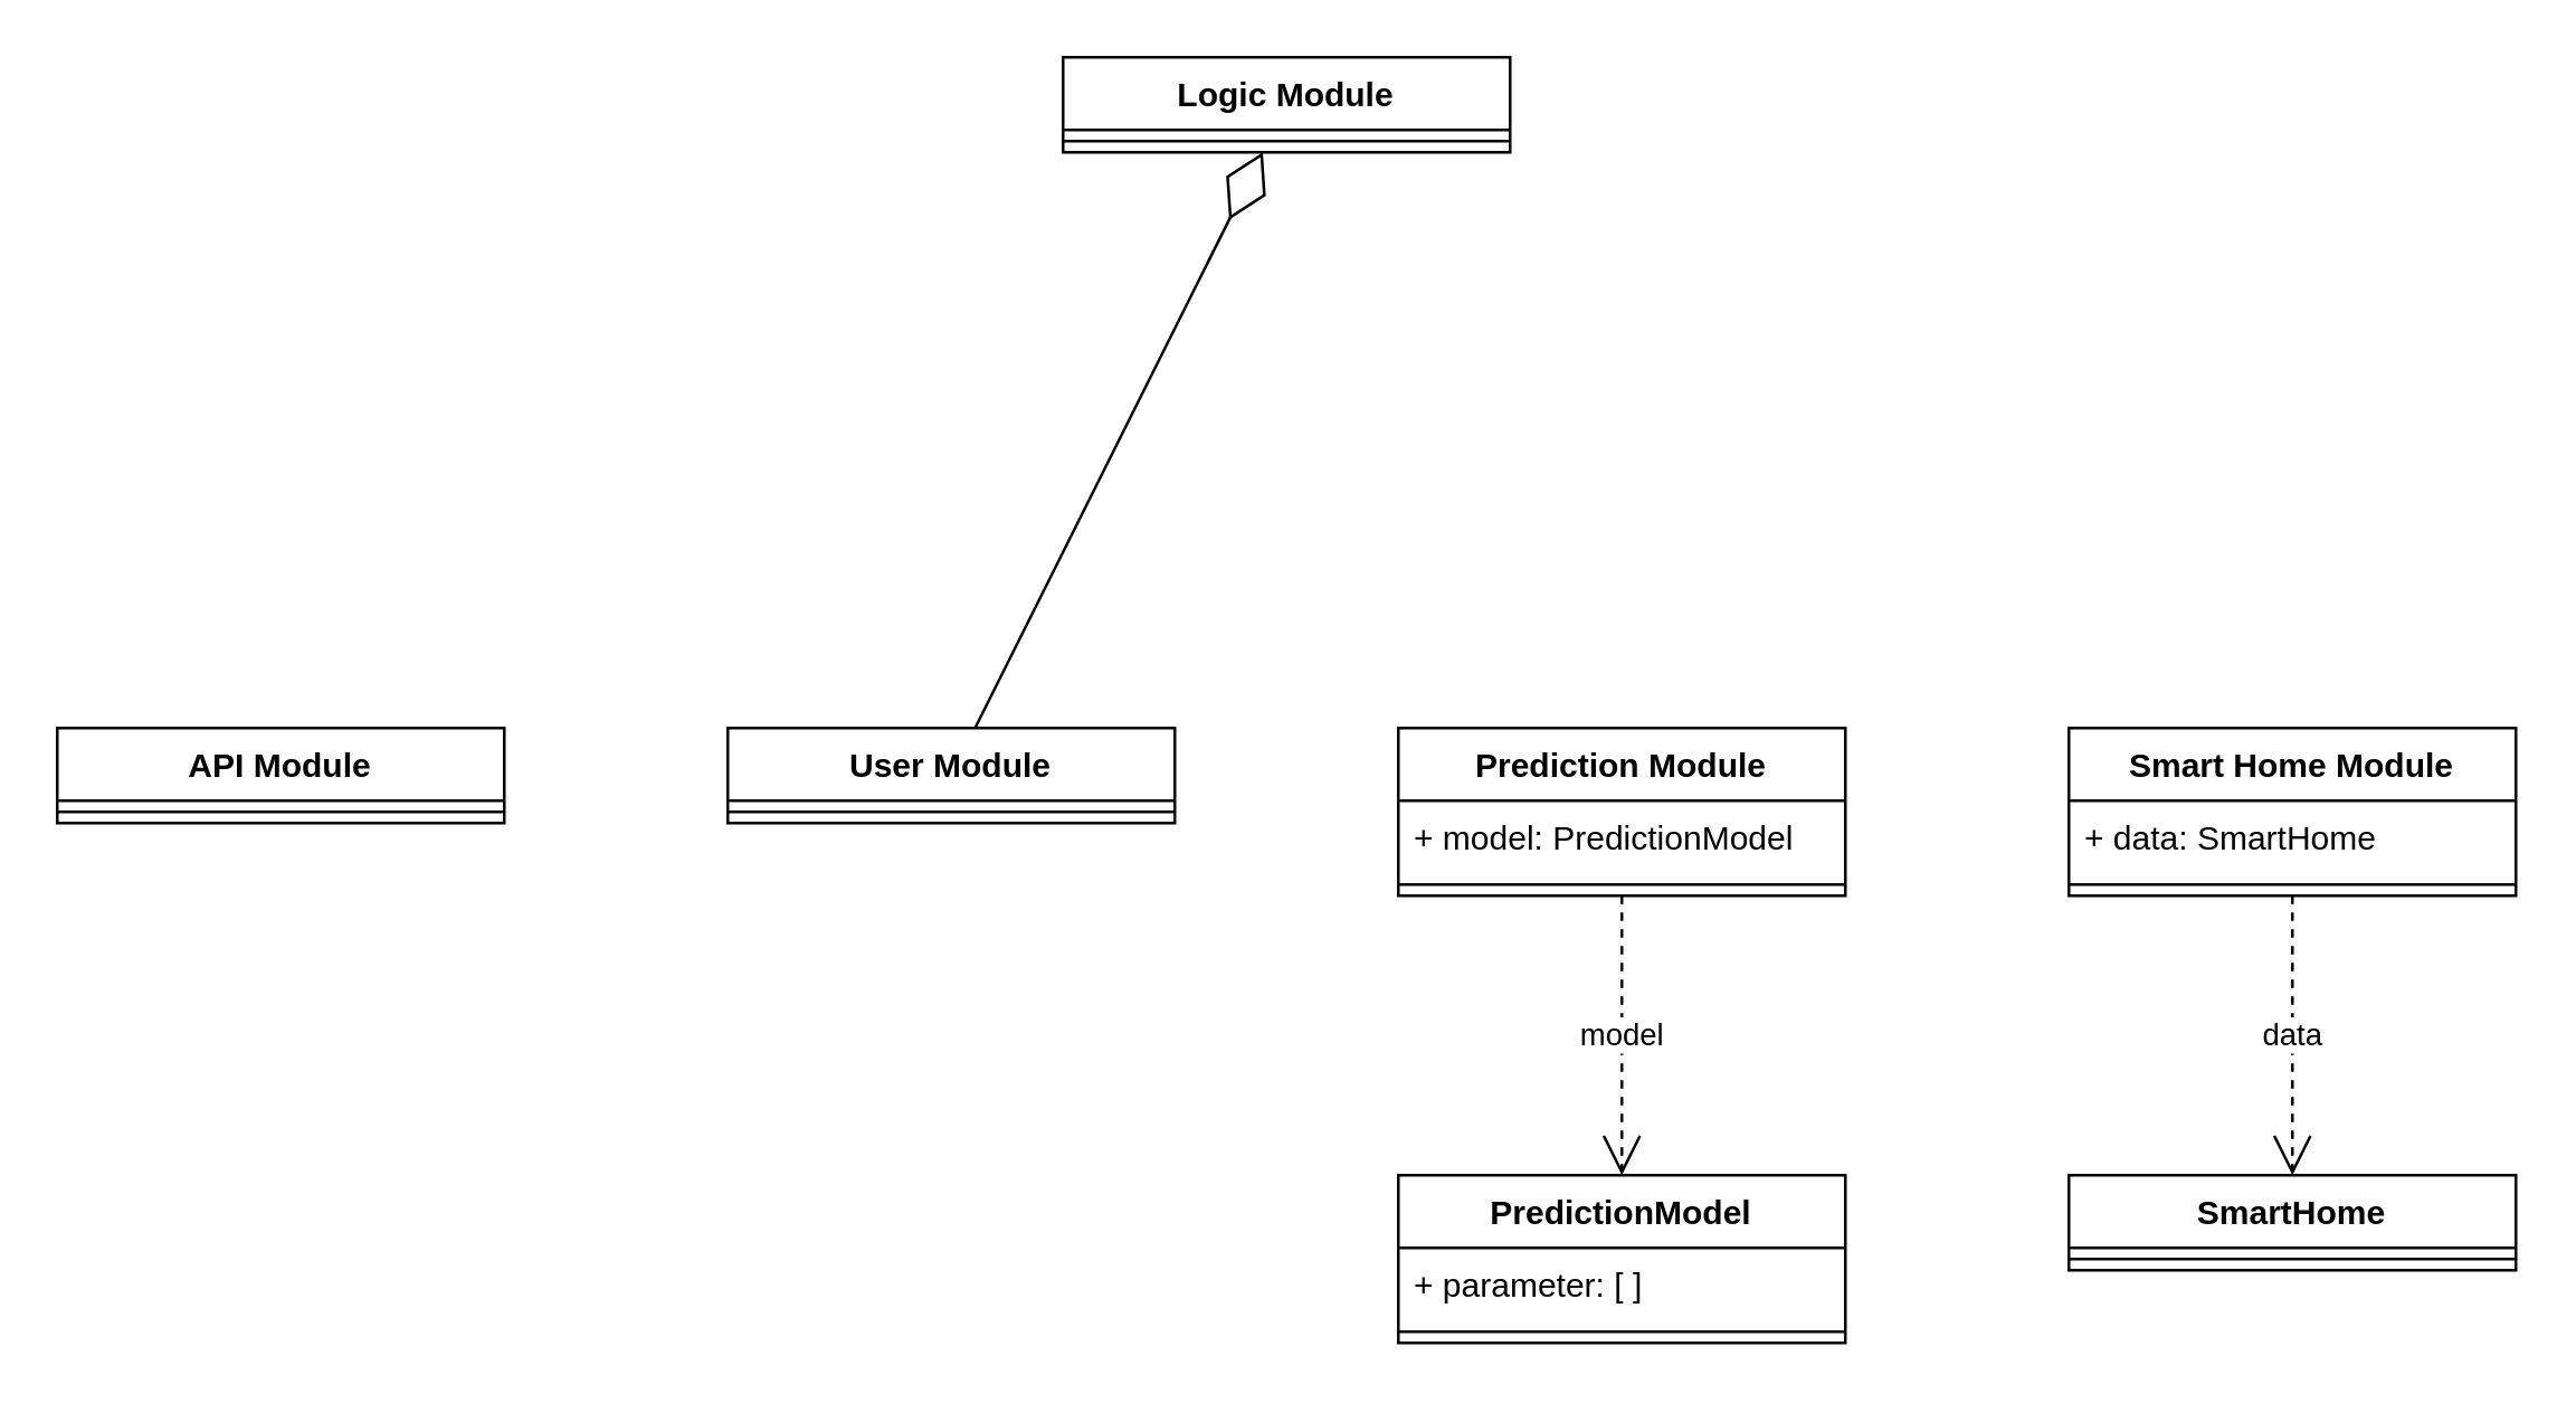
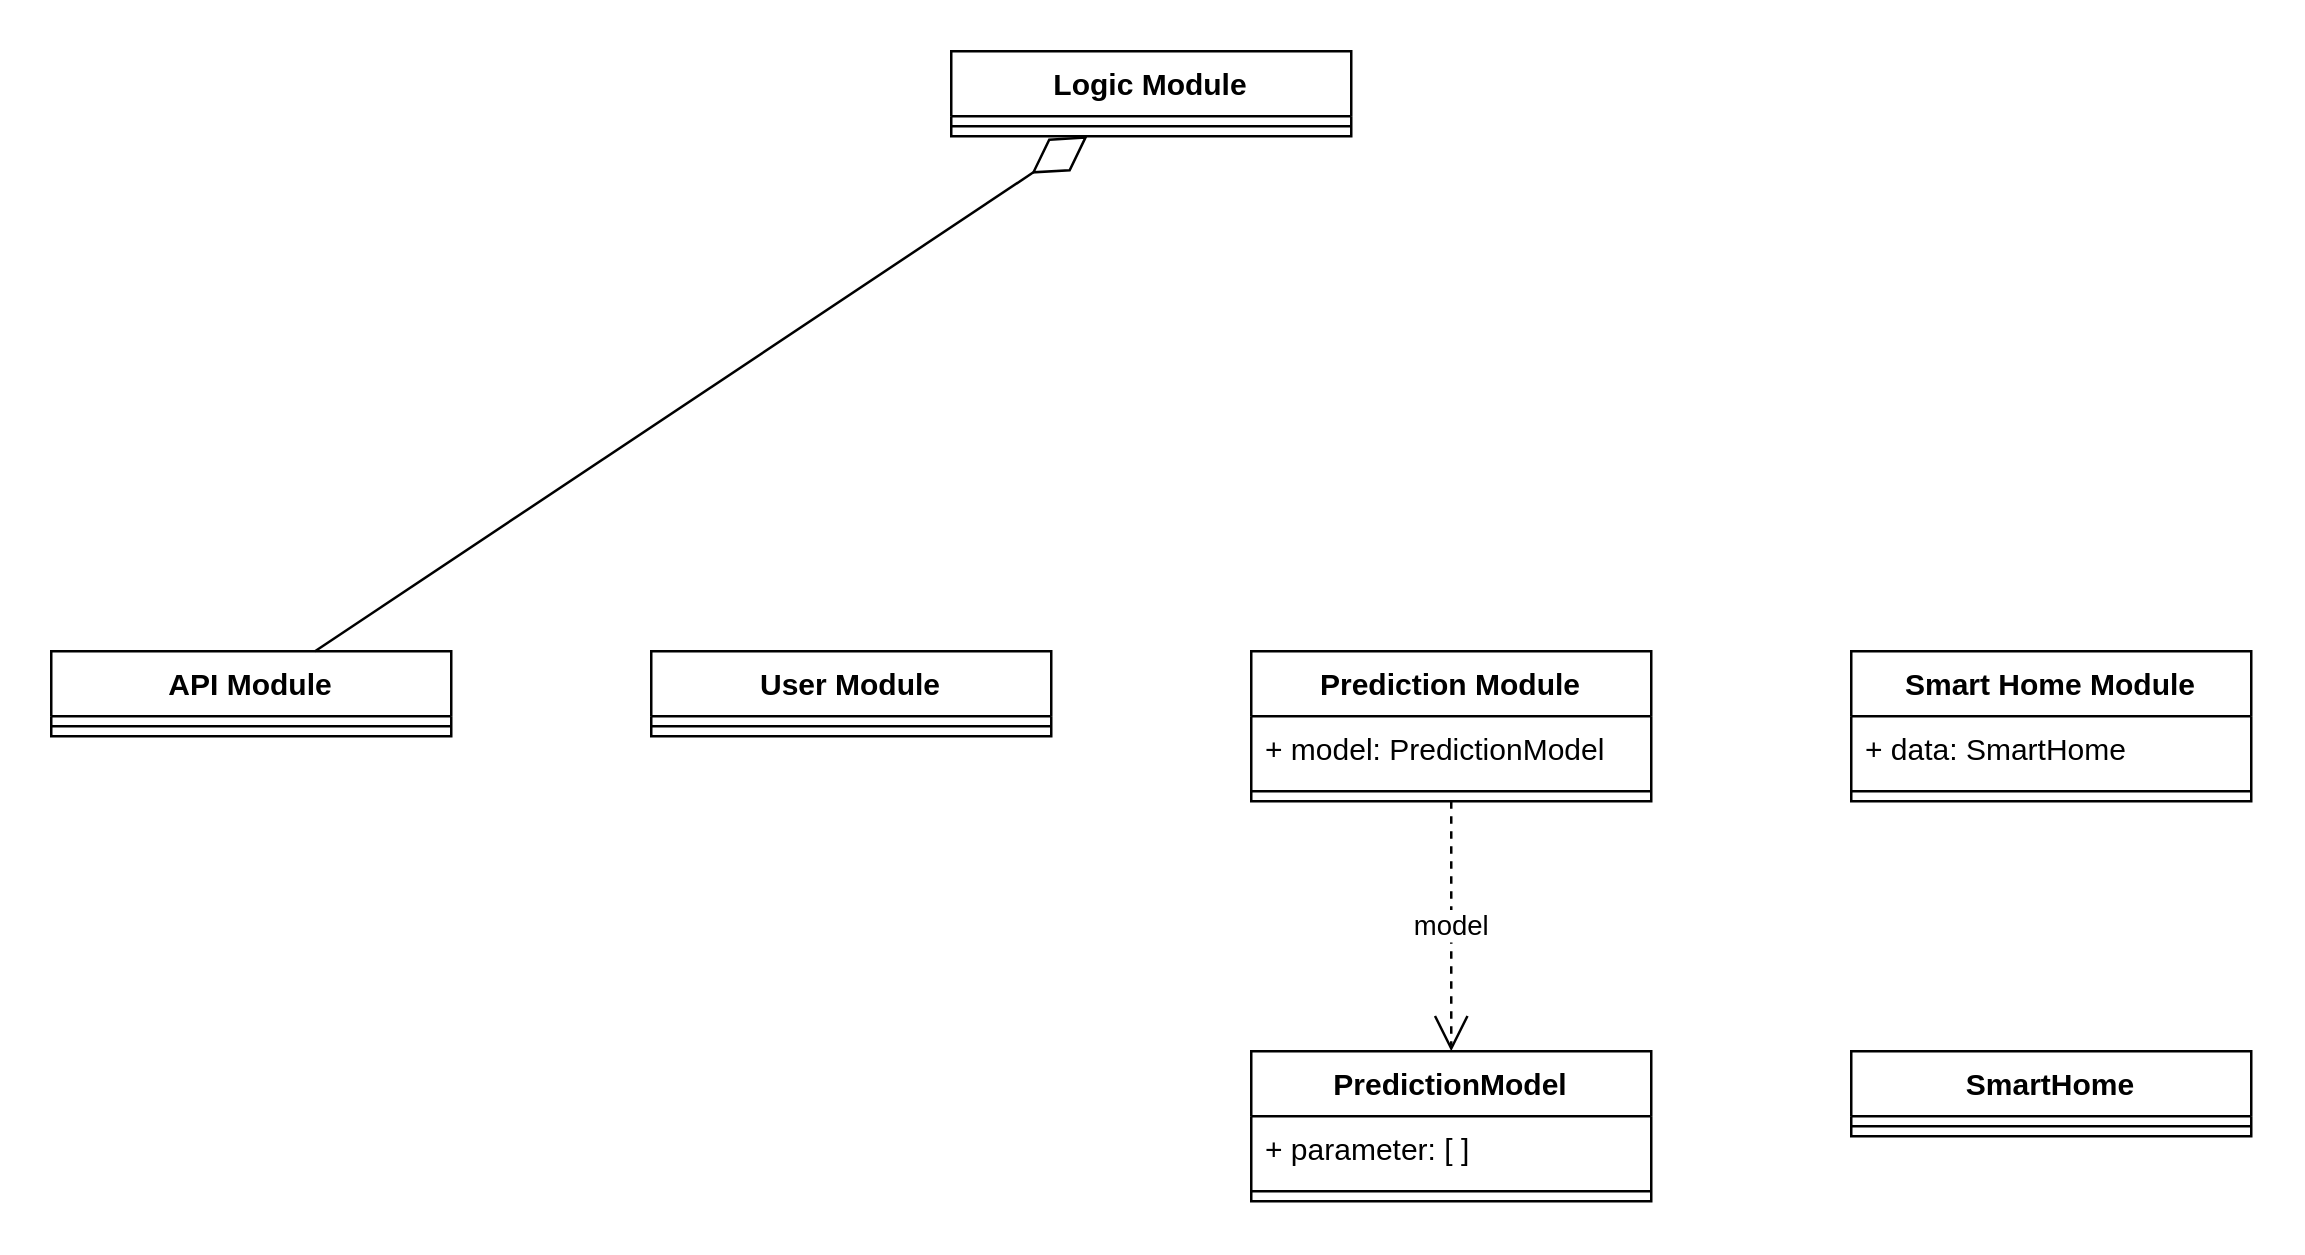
  <mxCell id="0" />
  <mxCell id="1" parent="0" />
  <mxCell id="2" value="Logic Module" style="swimlane;fontStyle=1;align=center;verticalAlign=top;childLayout=stackLayout;horizontal=1;startSize=26;horizontalStack=0;resizeParent=1;resizeParentMax=0;resizeLast=0;collapsible=1;marginBottom=0;" vertex="1" parent="1"><mxGeometry x="380" y="20" width="160" height="34" as="geometry" /></mxCell>
  <mxCell id="3" value="" style="line;strokeWidth=1;fillColor=none;align=left;verticalAlign=middle;spacingTop=-1;spacingLeft=3;spacingRight=3;rotatable=0;labelPosition=right;points=[];portConstraint=eastwest;" vertex="1" parent="2"><mxGeometry y="26" width="160" height="8" as="geometry" /></mxCell>
  <mxCell id="4" value="User Module" style="swimlane;fontStyle=1;align=center;verticalAlign=top;childLayout=stackLayout;horizontal=1;startSize=26;horizontalStack=0;resizeParent=1;resizeParentMax=0;resizeLast=0;collapsible=1;marginBottom=0;" vertex="1" parent="1"><mxGeometry x="260" y="260" width="160" height="34" as="geometry" /></mxCell>
  <mxCell id="5" value="" style="line;strokeWidth=1;fillColor=none;align=left;verticalAlign=middle;spacingTop=-1;spacingLeft=3;spacingRight=3;rotatable=0;labelPosition=right;points=[];portConstraint=eastwest;" vertex="1" parent="4"><mxGeometry y="26" width="160" height="8" as="geometry" /></mxCell>
  <mxCell id="6" value="API Module" style="swimlane;fontStyle=1;align=center;verticalAlign=top;childLayout=stackLayout;horizontal=1;startSize=26;horizontalStack=0;resizeParent=1;resizeParentMax=0;resizeLast=0;collapsible=1;marginBottom=0;" vertex="1" parent="1"><mxGeometry x="20" y="260" width="160" height="34" as="geometry" /></mxCell>
  <mxCell id="7" value="" style="line;strokeWidth=1;fillColor=none;align=left;verticalAlign=middle;spacingTop=-1;spacingLeft=3;spacingRight=3;rotatable=0;labelPosition=right;points=[];portConstraint=eastwest;" vertex="1" parent="6"><mxGeometry y="26" width="160" height="8" as="geometry" /></mxCell>
  <mxCell id="8" value="Prediction Module" style="swimlane;fontStyle=1;align=center;verticalAlign=top;childLayout=stackLayout;horizontal=1;startSize=26;horizontalStack=0;resizeParent=1;resizeParentMax=0;resizeLast=0;collapsible=1;marginBottom=0;" vertex="1" parent="1"><mxGeometry x="500" y="260" width="160" height="60" as="geometry" /></mxCell>
  <mxCell id="9" value="+ model: PredictionModel" style="text;strokeColor=none;fillColor=none;align=left;verticalAlign=top;spacingLeft=4;spacingRight=4;overflow=hidden;rotatable=0;points=[[0,0.5],[1,0.5]];portConstraint=eastwest;" vertex="1" parent="8"><mxGeometry y="26" width="160" height="26" as="geometry" /></mxCell>
  <mxCell id="10" value="" style="line;strokeWidth=1;fillColor=none;align=left;verticalAlign=middle;spacingTop=-1;spacingLeft=3;spacingRight=3;rotatable=0;labelPosition=right;points=[];portConstraint=eastwest;" vertex="1" parent="8"><mxGeometry y="52" width="160" height="8" as="geometry" /></mxCell>
  <mxCell id="11" value="Smart Home Module" style="swimlane;fontStyle=1;align=center;verticalAlign=top;childLayout=stackLayout;horizontal=1;startSize=26;horizontalStack=0;resizeParent=1;resizeParentMax=0;resizeLast=0;collapsible=1;marginBottom=0;" vertex="1" parent="1"><mxGeometry x="740" y="260" width="160" height="60" as="geometry" /></mxCell>
  <mxCell id="12" value="+ data: SmartHome" style="text;strokeColor=none;fillColor=none;align=left;verticalAlign=top;spacingLeft=4;spacingRight=4;overflow=hidden;rotatable=0;points=[[0,0.5],[1,0.5]];portConstraint=eastwest;" vertex="1" parent="11"><mxGeometry y="26" width="160" height="26" as="geometry" /></mxCell>
  <mxCell id="13" value="" style="line;strokeWidth=1;fillColor=none;align=left;verticalAlign=middle;spacingTop=-1;spacingLeft=3;spacingRight=3;rotatable=0;labelPosition=right;points=[];portConstraint=eastwest;" vertex="1" parent="11"><mxGeometry y="52" width="160" height="8" as="geometry" /></mxCell>
  <mxCell id="14" value="PredictionModel" style="swimlane;fontStyle=1;align=center;verticalAlign=top;childLayout=stackLayout;horizontal=1;startSize=26;horizontalStack=0;resizeParent=1;resizeParentMax=0;resizeLast=0;collapsible=1;marginBottom=0;" vertex="1" parent="1"><mxGeometry x="500" y="420" width="160" height="60" as="geometry" /></mxCell>
  <mxCell id="15" value="+ parameter: [ ]" style="text;strokeColor=none;fillColor=none;align=left;verticalAlign=top;spacingLeft=4;spacingRight=4;overflow=hidden;rotatable=0;points=[[0,0.5],[1,0.5]];portConstraint=eastwest;" vertex="1" parent="14"><mxGeometry y="26" width="160" height="26" as="geometry" /></mxCell>
  <mxCell id="16" value="" style="line;strokeWidth=1;fillColor=none;align=left;verticalAlign=middle;spacingTop=-1;spacingLeft=3;spacingRight=3;rotatable=0;labelPosition=right;points=[];portConstraint=eastwest;" vertex="1" parent="14"><mxGeometry y="52" width="160" height="8" as="geometry" /></mxCell>
  <mxCell id="17" value="SmartHome" style="swimlane;fontStyle=1;align=center;verticalAlign=top;childLayout=stackLayout;horizontal=1;startSize=26;horizontalStack=0;resizeParent=1;resizeParentMax=0;resizeLast=0;collapsible=1;marginBottom=0;" vertex="1" parent="1"><mxGeometry x="740" y="420" width="160" height="34" as="geometry" /></mxCell>
  <mxCell id="18" value="" style="line;strokeWidth=1;fillColor=none;align=left;verticalAlign=middle;spacingTop=-1;spacingLeft=3;spacingRight=3;rotatable=0;labelPosition=right;points=[];portConstraint=eastwest;" vertex="1" parent="17"><mxGeometry y="26" width="160" height="8" as="geometry" /></mxCell>
- <mxCell id="20" value="" style="endArrow=diamondThin;endFill=0;endSize=24;html=1;" edge="1" parent="1" source="4" target="2"><mxGeometry width="160" relative="1" as="geometry"><mxPoint x="135.5" y="270" as="sourcePoint" /><mxPoint x="444.5" y="64" as="targetPoint" /></mxGeometry></mxCell>
+ <mxCell id="19" value="" style="endArrow=diamondThin;endFill=0;endSize=24;html=1;" edge="1" parent="1" source="6" target="2"><mxGeometry width="160" relative="1" as="geometry"><mxPoint x="130" y="150" as="sourcePoint" /><mxPoint x="290" y="150" as="targetPoint" /></mxGeometry></mxCell>
  <mxCell id="21" value="model" style="endArrow=open;endSize=12;dashed=1;html=1;" edge="1" parent="1" source="8" target="14"><mxGeometry width="160" relative="1" as="geometry"><mxPoint x="330" y="430" as="sourcePoint" /><mxPoint x="490" y="430" as="targetPoint" /></mxGeometry></mxCell>
- <mxCell id="22" value="data" style="endArrow=open;endSize=12;dashed=1;html=1;" edge="1" parent="1" source="11" target="17"><mxGeometry width="160" relative="1" as="geometry"><mxPoint x="590" y="330" as="sourcePoint" /><mxPoint x="590" y="430" as="targetPoint" /></mxGeometry></mxCell>
